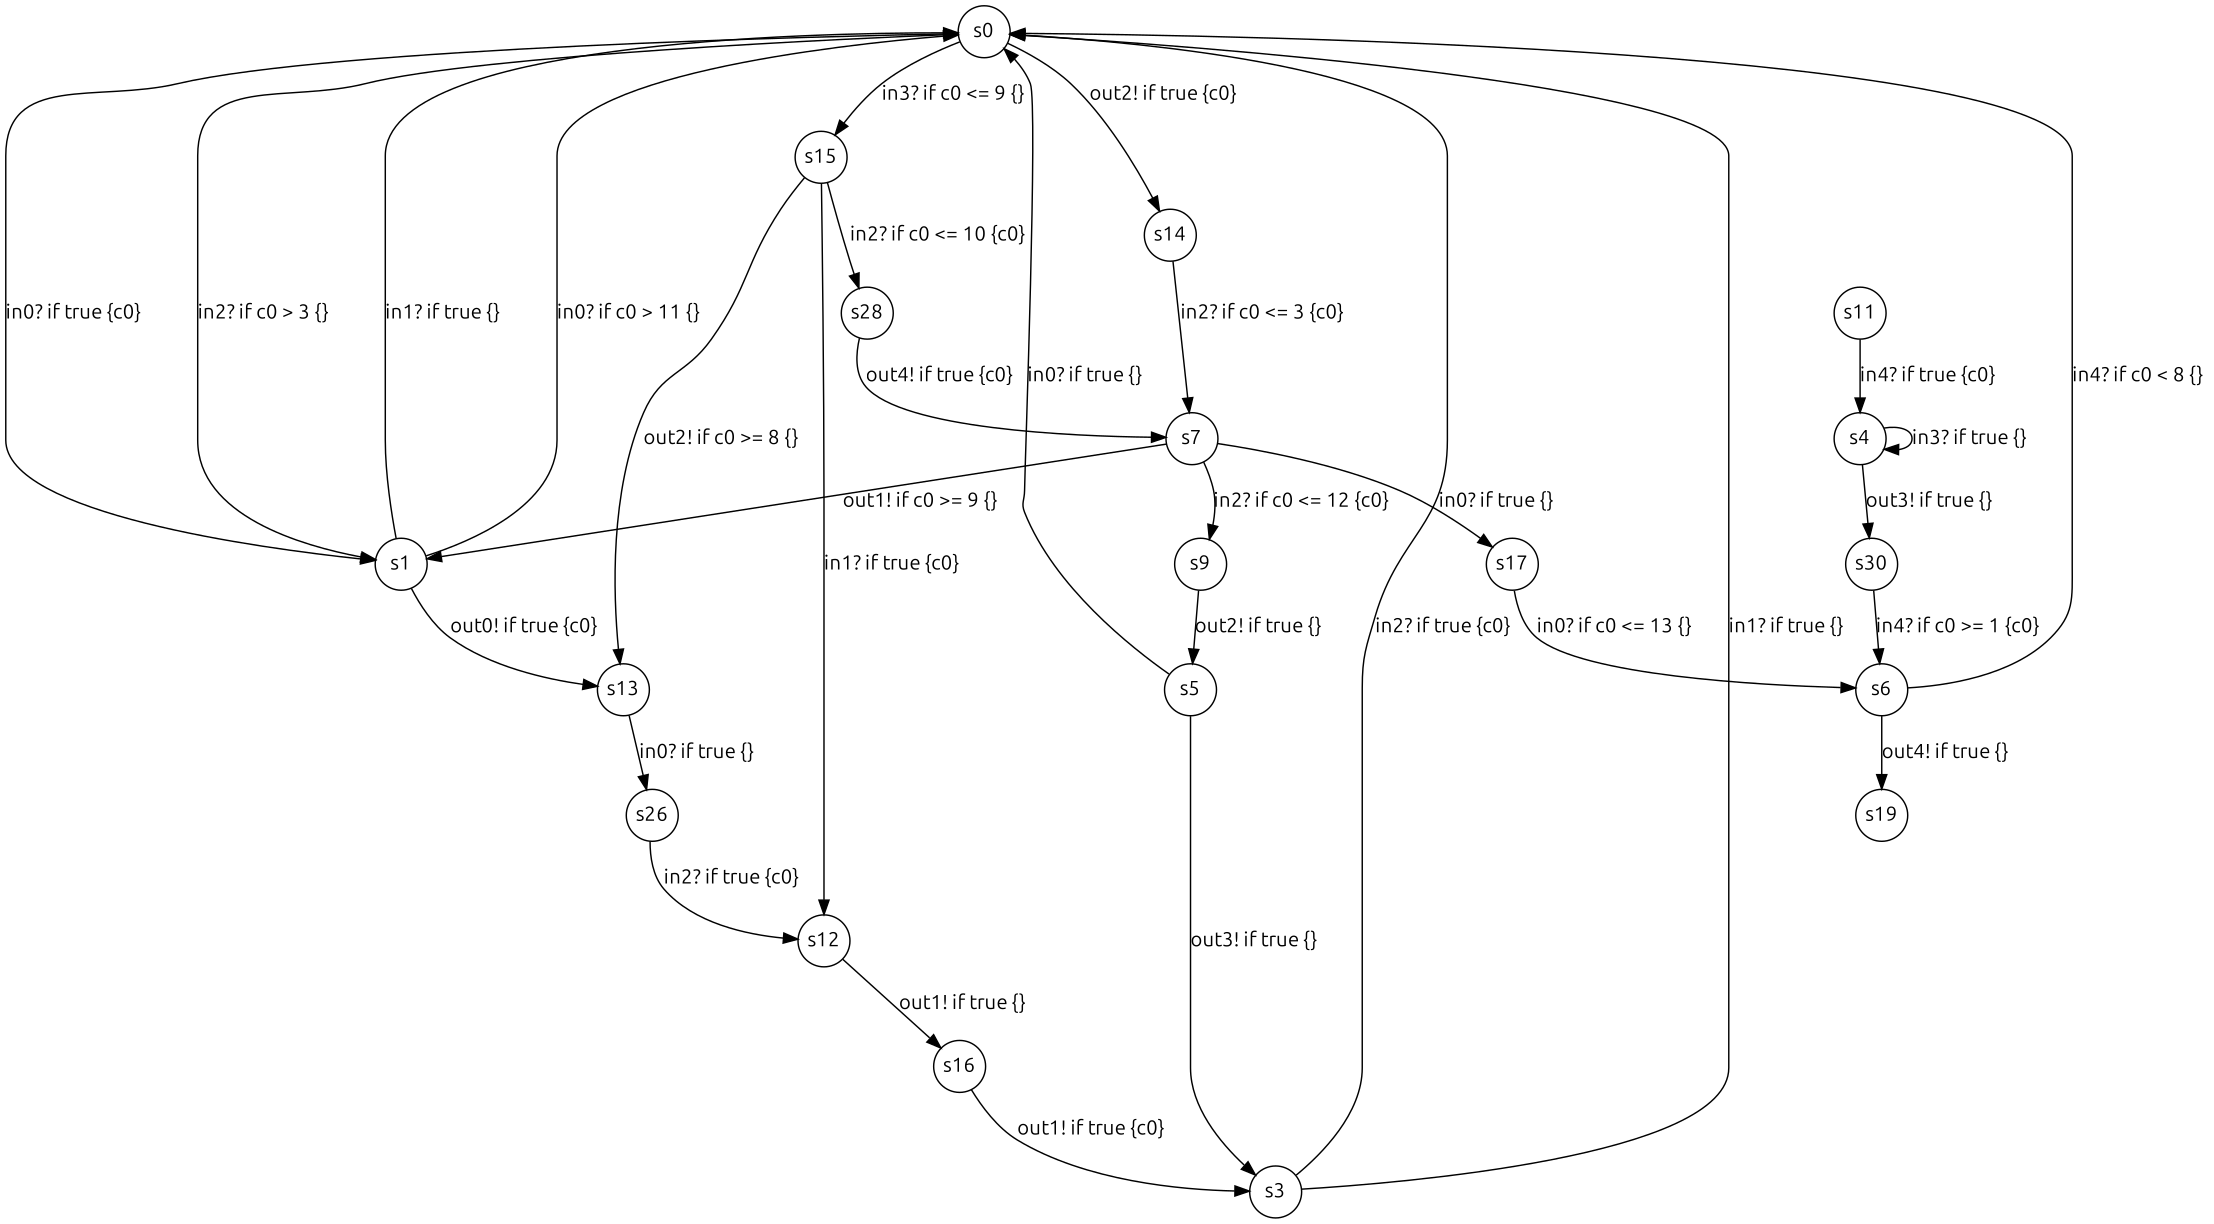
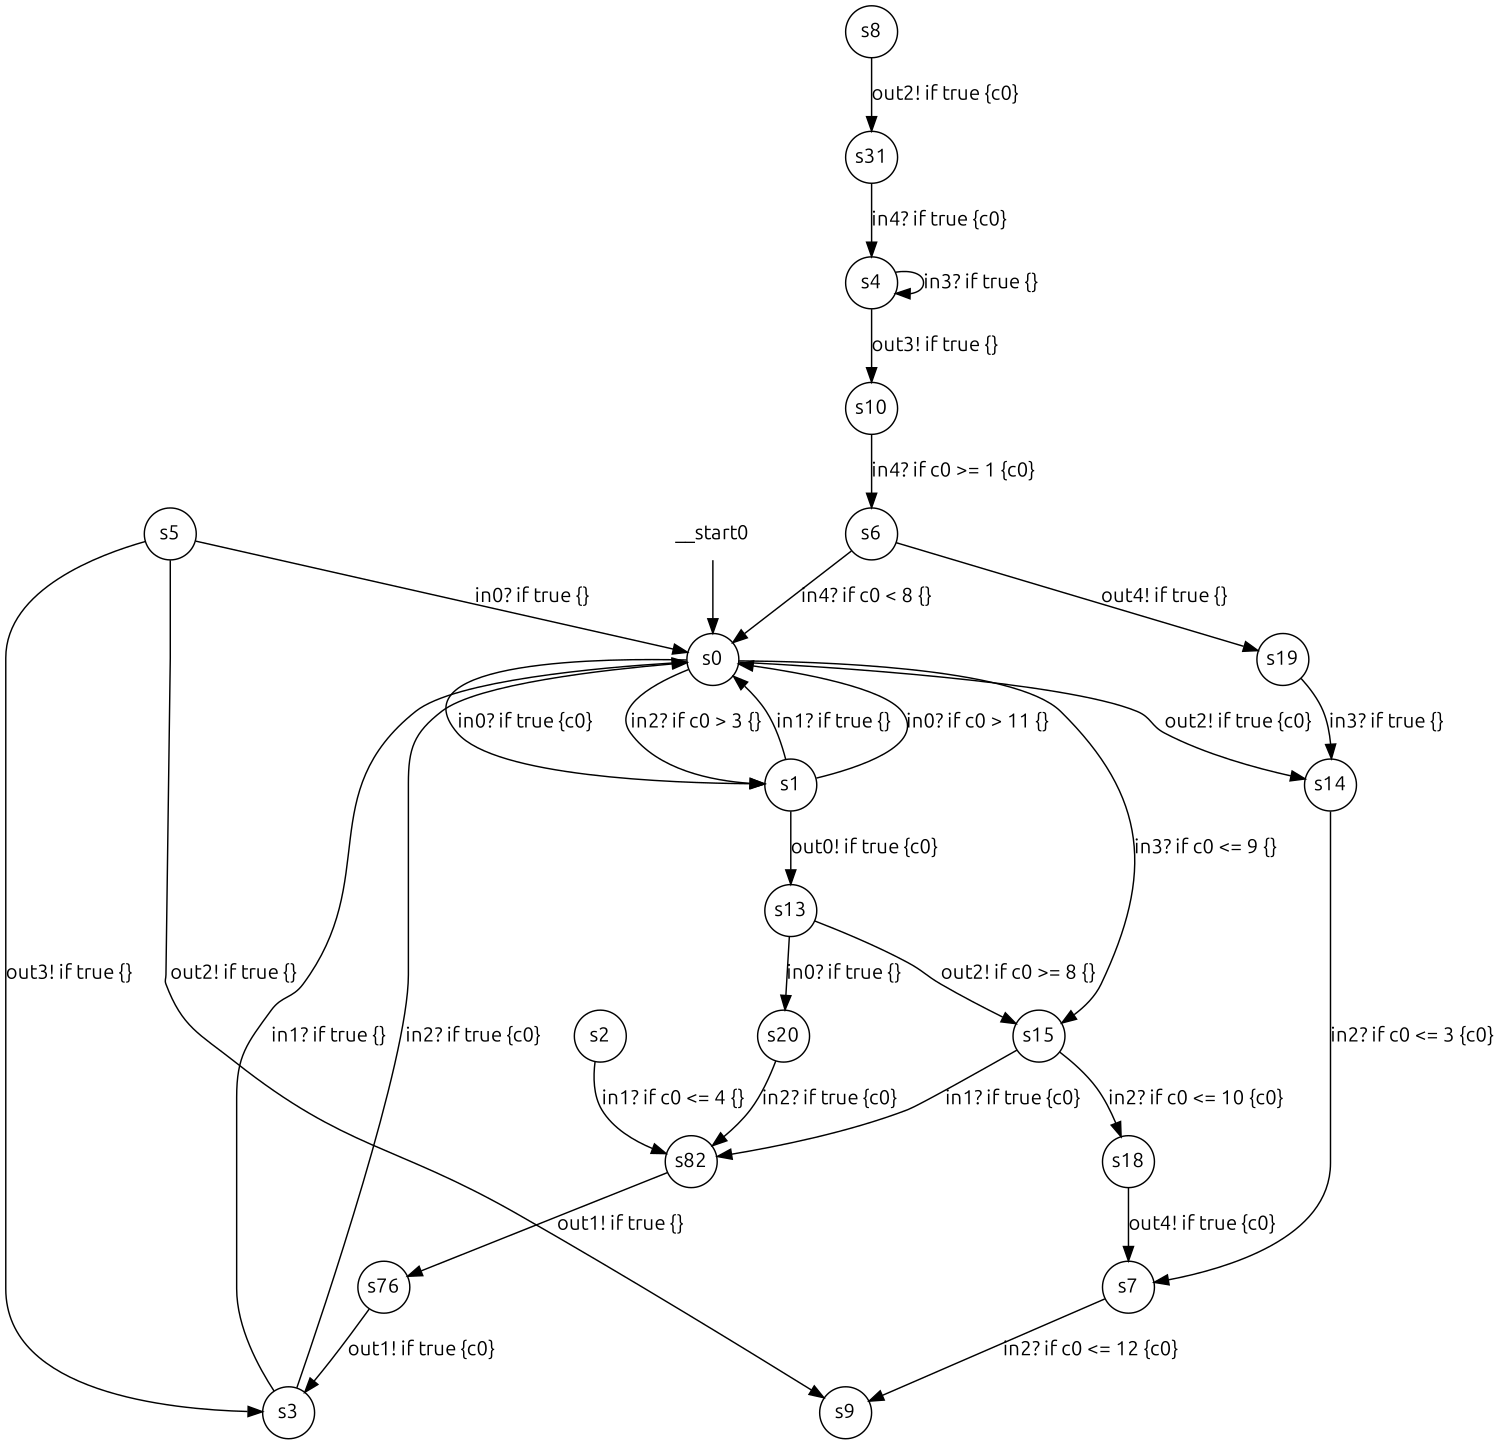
  digraph {
    fontname=Ubuntu
    node [fontname=Ubuntu shape=circle margin=0]
    edge [fontname=Ubuntu]
+   __start0 [shape=none margin=""]
    n2 [label=s0]
    n3 [label=s1]
    n4 [label=s14]
    n5 [label=s15]
    n6 [label=s13]
-   n8 [label=s12]
+   n7 [label=s2]
+   n8 [label=s82]
    n9 [label=s7]
-   n10 [label=s26]
-   n11 [label=s16]
+   n10 [label=s20]
+   n11 [label=s76]
    n12 [label=s3]
    n13 [label=s5]
    n14 [label=s4]
-   n15 [label=s30]
+   n15 [label=s10]
    n16 [label=s6]
    n17 [label=s19]
    n18 [label=s9]
-   n19 [label=s17]
-   n21 [label=s11]
-   n22 [label=s28]
+   n20 [label=s8]
+   n21 [label=s31]
+   n22 [label=s18]
+   __start0 -> n2
    n2 -> n3 [label="in0? if true {c0} "]
    n2 -> n3 [label="in2? if c0 > 3 {} "]
    n2 -> n4 [label="out2! if true {c0} "]
    n2 -> n5 [label="in3? if c0 <= 9 {} "]
    n3 -> n2 [label="in1? if true {} "]
    n3 -> n2 [label="in0? if c0 > 11 {} "]
    n3 -> n6 [label="out0! if true {c0} "]
    n4 -> n9 [label="in2? if c0 <= 3 {c0} "]
    n5 -> n8 [label="in1? if true {c0} "]
    n5 -> n22 [label="in2? if c0 <= 10 {c0} "]
-   n5 -> n6 [label="out2! if c0 >= 8 {} "]
+   n6 -> n5 [label="out2! if c0 >= 8 {} "]
    n6 -> n10 [label="in0? if true {} "]
+   n7 -> n8 [label="in1? if c0 <= 4 {} "]
    n8 -> n11 [label="out1! if true {} "]
-   n9 -> n3 [label="out1! if c0 >= 9 {} "]
    n9 -> n18 [label="in2? if c0 <= 12 {c0} "]
-   n9 -> n19 [label="in0? if true {} "]
    n10 -> n8 [label="in2? if true {c0} "]
    n11 -> n12 [label="out1! if true {c0} "]
    n12 -> n2 [label="in2? if true {c0} "]
    n12 -> n2 [label="in1? if true {} "]
    n13 -> n2 [label="in0? if true {} "]
    n13 -> n12 [label="out3! if true {} "]
    n14 -> n14 [label="in3? if true {} "]
    n14 -> n15 [label="out3! if true {} "]
    n15 -> n16 [label="in4? if c0 >= 1 {c0} "]
    n16 -> n2 [label="in4? if c0 < 8 {} "]
    n16 -> n17 [label="out4! if true {} "]
-   n18 -> n13 [label="out2! if true {} "]
-   n19 -> n16 [label="in0? if c0 <= 13 {} "]
+   n17 -> n4 [label="in3? if true {} "]
+   n13 -> n18 [label="out2! if true {} "]
+   n20 -> n21 [label="out2! if true {c0} "]
    n21 -> n14 [label="in4? if true {c0} "]
    n22 -> n9 [label="out4! if true {c0} "]
  }
